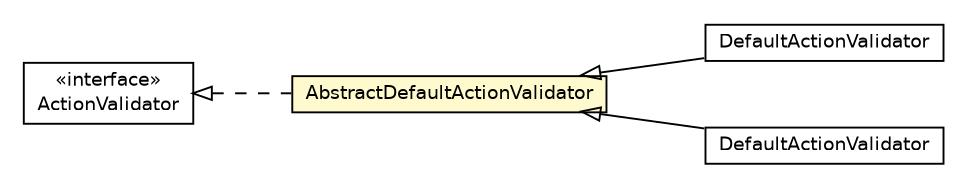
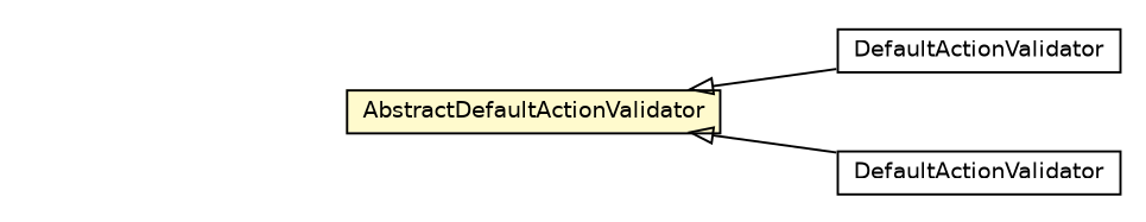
  digraph {
    nodesep=0.25
    rankdir=LR
    ranksep=0.5
    node [fontcolor=black fontname=Helvetica fontsize=10.0 shape=plaintext]
    edge [arrowtail=empty dir=back fontname=Helvetica fontsize=10 headport=p labelfontname=Helvetica labelfontsize=10 tailport=p]
    n1 [label=<<table title="com.gwtplatform.dispatch.server.actionvalidator.AbstractDefaultActionValidator" border="0" cellborder="1" cellspacing="0" cellpadding="2" port="p" bgcolor="lemonChiffon" href="./AbstractDefaultActionValidator.html"> 		<tr><td><table border="0" cellspacing="0" cellpadding="1"> <tr><td align="center" balign="center"> AbstractDefaultActionValidator </td></tr> 		</table></td></tr> 		</table>>]
    n2 [label=<<table title="com.gwtplatform.dispatch.server.guice.actionvalidator.DefaultActionValidator" border="0" cellborder="1" cellspacing="0" cellpadding="2" port="p" href="../guice/actionvalidator/DefaultActionValidator.html"> 		<tr><td><table border="0" cellspacing="0" cellpadding="1"> <tr><td align="center" balign="center"> DefaultActionValidator </td></tr> 		</table></td></tr> 		</table>>]
    n3 [label=<<table title="com.gwtplatform.dispatch.server.spring.actionvalidator.DefaultActionValidator" border="0" cellborder="1" cellspacing="0" cellpadding="2" port="p" href="../spring/actionvalidator/DefaultActionValidator.html"> 		<tr><td><table border="0" cellspacing="0" cellpadding="1"> <tr><td align="center" balign="center"> DefaultActionValidator </td></tr> 		</table></td></tr> 		</table>>]
-   n4 [label=<<table title="com.gwtplatform.dispatch.server.actionvalidator.ActionValidator" border="0" cellborder="1" cellspacing="0" cellpadding="2" port="p" href="./ActionValidator.html"> 		<tr><td><table border="0" cellspacing="0" cellpadding="1"> <tr><td align="center" balign="center"> &#171;interface&#187; </td></tr> <tr><td align="center" balign="center"> ActionValidator </td></tr> 		</table></td></tr> 		</table>>]
    n1 -> n2
    n1 -> n3
-   n4 -> n1 [style=dashed]
  }
